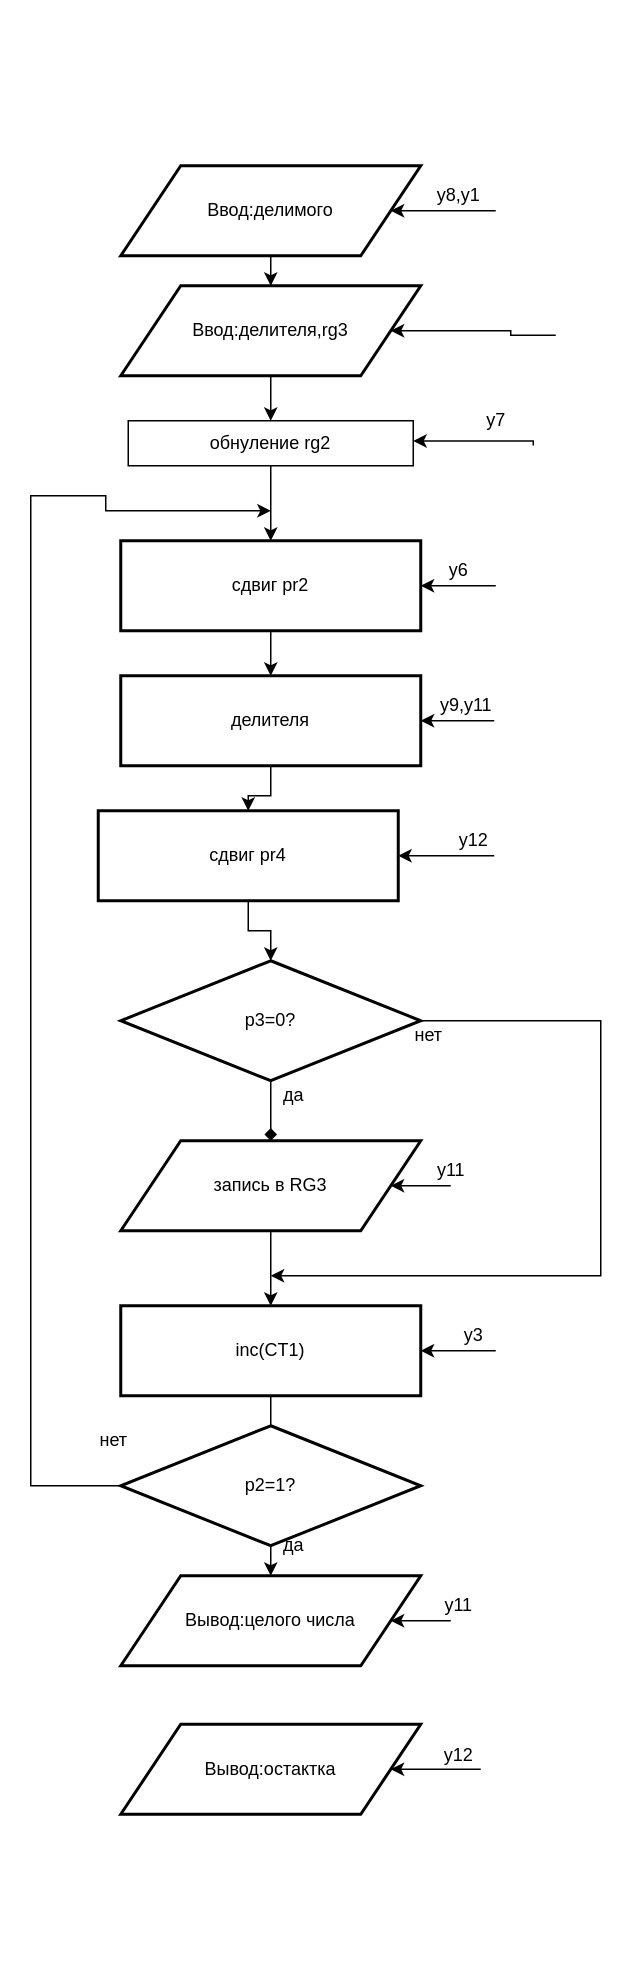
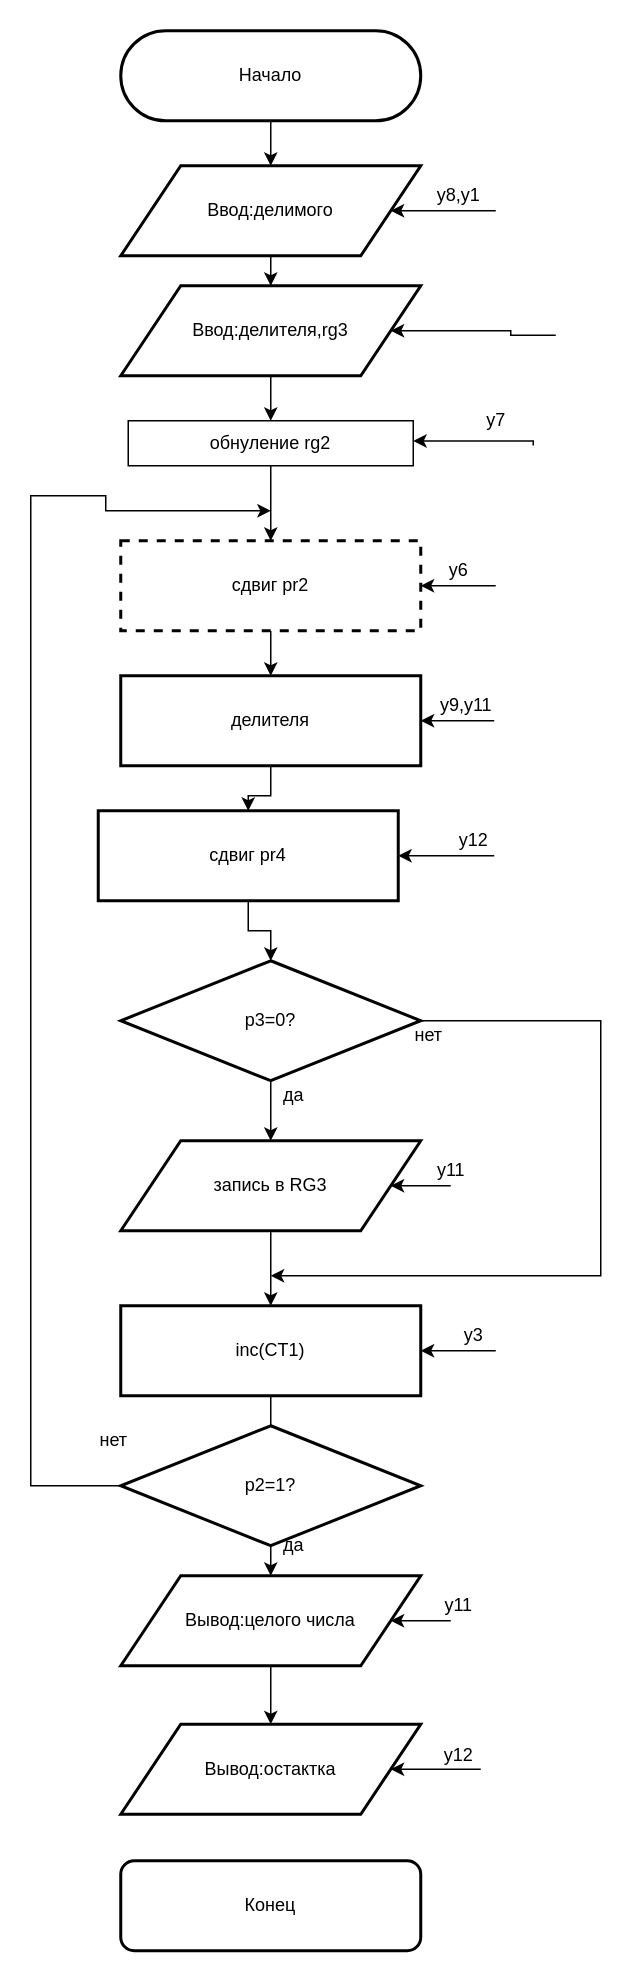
  <mxCell id="0" />
  <mxCell id="1" parent="0" />
+ <mxCell id="2" style="edgeStyle=orthogonalEdgeStyle;rounded=0;orthogonalLoop=1;jettySize=auto;html=1;exitX=0.5;exitY=1;exitDx=0;exitDy=0;" parent="1" source="3" target="15" edge="1"><mxGeometry relative="1" as="geometry" /></mxCell>
+ <mxCell id="3" value="Начало" style="rounded=1;whiteSpace=wrap;html=1;arcSize=50;strokeWidth=2;" parent="1" vertex="1"><mxGeometry x="80" y="20" width="200" height="60" as="geometry" /></mxCell>
  <mxCell id="4" value="" style="edgeStyle=orthogonalEdgeStyle;rounded=0;orthogonalLoop=1;jettySize=auto;html=1;" parent="1" source="6" target="9" edge="1"><mxGeometry relative="1" as="geometry" /></mxCell>
  <mxCell id="5" style="edgeStyle=orthogonalEdgeStyle;rounded=0;orthogonalLoop=1;jettySize=auto;html=1;exitX=1;exitY=0.5;exitDx=0;exitDy=0;startArrow=classic;startFill=1;endArrow=none;endFill=0;" parent="1" source="6" edge="1"><mxGeometry relative="1" as="geometry"><mxPoint x="330" y="390" as="targetPoint" /></mxGeometry></mxCell>
- <mxCell id="6" value="сдвиг pr2" style="rounded=0;whiteSpace=wrap;html=1;strokeWidth=2;" parent="1" vertex="1"><mxGeometry x="80" y="360" width="200" height="60" as="geometry" /></mxCell>
+ <mxCell id="6" value="сдвиг pr2" style="rounded=0;whiteSpace=wrap;html=1;strokeWidth=2;dashed=1;" parent="1" vertex="1"><mxGeometry x="80" y="360" width="200" height="60" as="geometry" /></mxCell>
  <mxCell id="7" value="" style="edgeStyle=orthogonalEdgeStyle;rounded=0;orthogonalLoop=1;jettySize=auto;html=1;" parent="1" source="9" target="12" edge="1"><mxGeometry relative="1" as="geometry" /></mxCell>
  <mxCell id="8" style="edgeStyle=orthogonalEdgeStyle;rounded=0;orthogonalLoop=1;jettySize=auto;html=1;exitX=1;exitY=0.5;exitDx=0;exitDy=0;startArrow=classic;startFill=1;endArrow=none;endFill=0;" parent="1" source="9" edge="1"><mxGeometry relative="1" as="geometry"><mxPoint x="329" y="480" as="targetPoint" /></mxGeometry></mxCell>
  <mxCell id="9" value="делителя" style="rounded=0;whiteSpace=wrap;html=1;strokeWidth=2;" parent="1" vertex="1"><mxGeometry x="80" y="450" width="200" height="60" as="geometry" /></mxCell>
  <mxCell id="10" style="edgeStyle=orthogonalEdgeStyle;rounded=0;orthogonalLoop=1;jettySize=auto;html=1;exitX=0.5;exitY=1;exitDx=0;exitDy=0;" parent="1" source="12" target="27" edge="1"><mxGeometry relative="1" as="geometry" /></mxCell>
  <mxCell id="11" style="edgeStyle=orthogonalEdgeStyle;rounded=0;orthogonalLoop=1;jettySize=auto;html=1;exitX=1;exitY=0.5;exitDx=0;exitDy=0;startArrow=classic;startFill=1;endArrow=none;endFill=0;" parent="1" source="12" edge="1"><mxGeometry relative="1" as="geometry"><mxPoint x="329" y="570" as="targetPoint" /></mxGeometry></mxCell>
  <mxCell id="12" value="сдвиг pr4" style="rounded=0;whiteSpace=wrap;html=1;strokeWidth=2;" parent="1" vertex="1"><mxGeometry x="65" y="540" width="200" height="60" as="geometry" /></mxCell>
  <mxCell id="13" value="" style="edgeStyle=orthogonalEdgeStyle;rounded=0;orthogonalLoop=1;jettySize=auto;html=1;" parent="1" source="15" target="18" edge="1"><mxGeometry relative="1" as="geometry" /></mxCell>
  <mxCell id="14" style="edgeStyle=orthogonalEdgeStyle;rounded=0;orthogonalLoop=1;jettySize=auto;html=1;exitX=1;exitY=0.5;exitDx=0;exitDy=0;endArrow=none;endFill=0;startArrow=classic;startFill=1;" parent="1" source="15" edge="1"><mxGeometry relative="1" as="geometry"><mxPoint x="330" y="140" as="targetPoint" /></mxGeometry></mxCell>
  <mxCell id="15" value="Ввод:делимого" style="shape=parallelogram;perimeter=parallelogramPerimeter;whiteSpace=wrap;html=1;strokeWidth=2;" parent="1" vertex="1"><mxGeometry x="80" y="110" width="200" height="60" as="geometry" /></mxCell>
  <mxCell id="16" style="edgeStyle=orthogonalEdgeStyle;rounded=0;orthogonalLoop=1;jettySize=auto;html=1;exitX=1;exitY=0.5;exitDx=0;exitDy=0;startArrow=classic;startFill=1;endArrow=none;endFill=0;" parent="1" source="18" edge="1"><mxGeometry relative="1" as="geometry"><mxPoint x="370" y="223" as="targetPoint" /><Array as="points"><mxPoint x="340" y="220" /><mxPoint x="340" y="223" /><mxPoint x="370" y="223" /></Array></mxGeometry></mxCell>
  <mxCell id="17" style="edgeStyle=orthogonalEdgeStyle;rounded=0;orthogonalLoop=1;jettySize=auto;html=1;exitX=0.5;exitY=1;exitDx=0;exitDy=0;" edge="1" parent="1" source="18" target="50"><mxGeometry relative="1" as="geometry" /></mxCell>
  <mxCell id="18" value="Ввод:делителя,rg3" style="shape=parallelogram;perimeter=parallelogramPerimeter;whiteSpace=wrap;html=1;strokeWidth=2;" parent="1" vertex="1"><mxGeometry x="80" y="190" width="200" height="60" as="geometry" /></mxCell>
  <mxCell id="19" style="edgeStyle=orthogonalEdgeStyle;rounded=0;orthogonalLoop=1;jettySize=auto;html=1;exitX=0.5;exitY=1;exitDx=0;exitDy=0;entryX=0.5;entryY=0;entryDx=0;entryDy=0;" parent="1" source="20" target="31" edge="1"><mxGeometry relative="1" as="geometry" /></mxCell>
  <mxCell id="20" value="запись в RG3" style="shape=parallelogram;perimeter=parallelogramPerimeter;whiteSpace=wrap;html=1;strokeWidth=2;" parent="1" vertex="1"><mxGeometry x="80" y="760" width="200" height="60" as="geometry" /></mxCell>
  <mxCell id="21" style="edgeStyle=orthogonalEdgeStyle;rounded=0;orthogonalLoop=1;jettySize=auto;html=1;exitX=0;exitY=0.5;exitDx=0;exitDy=0;" parent="1" source="23" edge="1"><mxGeometry relative="1" as="geometry"><mxPoint x="180" y="340" as="targetPoint" /><Array as="points"><mxPoint x="20" y="990" /><mxPoint x="20" y="330" /><mxPoint x="70" y="330" /><mxPoint x="70" y="340" /></Array></mxGeometry></mxCell>
  <mxCell id="22" style="edgeStyle=orthogonalEdgeStyle;rounded=0;orthogonalLoop=1;jettySize=auto;html=1;exitX=0.5;exitY=1;exitDx=0;exitDy=0;" parent="1" source="23" edge="1"><mxGeometry relative="1" as="geometry"><mxPoint x="180" y="1050" as="targetPoint" /></mxGeometry></mxCell>
  <mxCell id="23" value="p2=1?" style="rhombus;whiteSpace=wrap;html=1;strokeWidth=2;" parent="1" vertex="1"><mxGeometry x="80" y="950" width="200" height="80" as="geometry" /></mxCell>
  <mxCell id="24" value="нет" style="text;html=1;align=center;verticalAlign=middle;resizable=0;points=[];autosize=1;" parent="1" vertex="1"><mxGeometry x="60" y="950" width="30" height="20" as="geometry" /></mxCell>
- <mxCell id="25" style="edgeStyle=orthogonalEdgeStyle;rounded=0;orthogonalLoop=1;jettySize=auto;html=1;exitX=0.5;exitY=1;exitDx=0;exitDy=0;endArrow=diamond;" parent="1" source="27" target="20" edge="1"><mxGeometry relative="1" as="geometry" /></mxCell>
+ <mxCell id="25" style="edgeStyle=orthogonalEdgeStyle;rounded=0;orthogonalLoop=1;jettySize=auto;html=1;exitX=0.5;exitY=1;exitDx=0;exitDy=0;" parent="1" source="27" target="20" edge="1"><mxGeometry relative="1" as="geometry" /></mxCell>
  <mxCell id="26" style="edgeStyle=orthogonalEdgeStyle;rounded=0;orthogonalLoop=1;jettySize=auto;html=1;exitX=1;exitY=0.5;exitDx=0;exitDy=0;" parent="1" source="27" edge="1"><mxGeometry relative="1" as="geometry"><mxPoint x="180" y="850" as="targetPoint" /><Array as="points"><mxPoint x="400" y="680" /><mxPoint x="400" y="850" /></Array></mxGeometry></mxCell>
  <mxCell id="27" value="p3=0?" style="rhombus;whiteSpace=wrap;html=1;strokeWidth=2;" parent="1" vertex="1"><mxGeometry x="80" y="640" width="200" height="80" as="geometry" /></mxCell>
  <mxCell id="28" value="да" style="text;html=1;align=center;verticalAlign=middle;resizable=0;points=[];autosize=1;" parent="1" vertex="1"><mxGeometry x="180" y="720" width="30" height="20" as="geometry" /></mxCell>
  <mxCell id="29" style="edgeStyle=orthogonalEdgeStyle;rounded=0;orthogonalLoop=1;jettySize=auto;html=1;exitX=0.5;exitY=1;exitDx=0;exitDy=0;endArrow=none;" parent="1" source="31" target="23" edge="1"><mxGeometry relative="1" as="geometry" /></mxCell>
  <mxCell id="30" style="edgeStyle=orthogonalEdgeStyle;rounded=0;orthogonalLoop=1;jettySize=auto;html=1;exitX=1;exitY=0.5;exitDx=0;exitDy=0;startArrow=classic;startFill=1;endArrow=none;endFill=0;" parent="1" source="31" edge="1"><mxGeometry relative="1" as="geometry"><mxPoint x="330" y="900" as="targetPoint" /></mxGeometry></mxCell>
  <mxCell id="31" value="inc(CT1)" style="rounded=0;whiteSpace=wrap;html=1;strokeWidth=2;" parent="1" vertex="1"><mxGeometry x="80" y="870" width="200" height="60" as="geometry" /></mxCell>
+ <mxCell id="32" value="" style="edgeStyle=orthogonalEdgeStyle;rounded=0;orthogonalLoop=1;jettySize=auto;html=1;" parent="1" source="34" target="36" edge="1"><mxGeometry relative="1" as="geometry" /></mxCell>
  <mxCell id="33" style="edgeStyle=orthogonalEdgeStyle;rounded=0;orthogonalLoop=1;jettySize=auto;html=1;exitX=1;exitY=0.5;exitDx=0;exitDy=0;startArrow=classic;startFill=1;endArrow=none;endFill=0;" parent="1" source="34" edge="1"><mxGeometry relative="1" as="geometry"><mxPoint x="300" y="1080" as="targetPoint" /></mxGeometry></mxCell>
  <mxCell id="34" value="Вывод:целого числа" style="shape=parallelogram;perimeter=parallelogramPerimeter;whiteSpace=wrap;html=1;strokeWidth=2;" parent="1" vertex="1"><mxGeometry x="80" y="1050" width="200" height="60" as="geometry" /></mxCell>
  <mxCell id="35" style="edgeStyle=orthogonalEdgeStyle;rounded=0;orthogonalLoop=1;jettySize=auto;html=1;exitX=1;exitY=0.5;exitDx=0;exitDy=0;startArrow=classic;startFill=1;endArrow=none;endFill=0;" parent="1" source="36" edge="1"><mxGeometry relative="1" as="geometry"><mxPoint x="320" y="1179" as="targetPoint" /></mxGeometry></mxCell>
  <mxCell id="36" value="Вывод:остактка" style="shape=parallelogram;perimeter=parallelogramPerimeter;whiteSpace=wrap;html=1;strokeWidth=2;" parent="1" vertex="1"><mxGeometry x="80" y="1149" width="200" height="60" as="geometry" /></mxCell>
+ <mxCell id="37" value="Конец" style="rounded=1;whiteSpace=wrap;html=1;strokeWidth=2;" parent="1" vertex="1"><mxGeometry x="80" y="1240" width="200" height="60" as="geometry" /></mxCell>
  <mxCell id="38" value="y8,y1" style="text;html=1;align=center;verticalAlign=middle;resizable=0;points=[];autosize=1;" parent="1" vertex="1"><mxGeometry x="285" y="120" width="40" height="20" as="geometry" /></mxCell>
  <mxCell id="39" value="y6" style="text;html=1;align=center;verticalAlign=middle;resizable=0;points=[];autosize=1;" parent="1" vertex="1"><mxGeometry x="290" y="370" width="30" height="20" as="geometry" /></mxCell>
  <mxCell id="40" value="y9,y11" style="text;html=1;align=center;verticalAlign=middle;resizable=0;points=[];autosize=1;" parent="1" vertex="1"><mxGeometry x="285" y="460" width="50" height="20" as="geometry" /></mxCell>
  <mxCell id="41" value="y12" style="text;html=1;align=center;verticalAlign=middle;resizable=0;points=[];autosize=1;" parent="1" vertex="1"><mxGeometry x="300" y="550" width="30" height="20" as="geometry" /></mxCell>
  <mxCell id="42" value="нет" style="text;html=1;align=center;verticalAlign=middle;resizable=0;points=[];autosize=1;" parent="1" vertex="1"><mxGeometry x="270" y="680" width="30" height="20" as="geometry" /></mxCell>
  <mxCell id="43" value="да" style="text;html=1;align=center;verticalAlign=middle;resizable=0;points=[];autosize=1;" parent="1" vertex="1"><mxGeometry x="180" y="1020" width="30" height="20" as="geometry" /></mxCell>
  <mxCell id="44" value="y11" style="text;html=1;align=center;verticalAlign=middle;resizable=0;points=[];autosize=1;" parent="1" vertex="1"><mxGeometry x="285" y="770" width="30" height="20" as="geometry" /></mxCell>
  <mxCell id="45" style="edgeStyle=orthogonalEdgeStyle;rounded=0;orthogonalLoop=1;jettySize=auto;html=1;exitX=1;exitY=0.5;exitDx=0;exitDy=0;startArrow=classic;startFill=1;endArrow=none;endFill=0;" parent="1" source="20" edge="1"><mxGeometry relative="1" as="geometry"><mxPoint x="260" y="790" as="sourcePoint" /><mxPoint x="300" y="790" as="targetPoint" /></mxGeometry></mxCell>
  <mxCell id="46" value="y3" style="text;html=1;align=center;verticalAlign=middle;resizable=0;points=[];autosize=1;" parent="1" vertex="1"><mxGeometry x="300" y="880" width="30" height="20" as="geometry" /></mxCell>
  <mxCell id="47" value="y11" style="text;html=1;align=center;verticalAlign=middle;resizable=0;points=[];autosize=1;" parent="1" vertex="1"><mxGeometry x="290" y="1060" width="30" height="20" as="geometry" /></mxCell>
  <mxCell id="48" value="y12" style="text;html=1;align=center;verticalAlign=middle;resizable=0;points=[];autosize=1;" parent="1" vertex="1"><mxGeometry x="290" y="1160" width="30" height="20" as="geometry" /></mxCell>
  <mxCell id="49" style="edgeStyle=orthogonalEdgeStyle;rounded=0;orthogonalLoop=1;jettySize=auto;html=1;exitX=0.5;exitY=1;exitDx=0;exitDy=0;entryX=0.5;entryY=0;entryDx=0;entryDy=0;" edge="1" parent="1" source="50" target="6"><mxGeometry relative="1" as="geometry" /></mxCell>
  <mxCell id="50" value="обнуление rg2" style="rounded=0;whiteSpace=wrap;html=1;" vertex="1" parent="1"><mxGeometry x="85" y="280" width="190" height="30" as="geometry" /></mxCell>
  <mxCell id="51" value="y7" style="text;html=1;align=center;verticalAlign=middle;resizable=0;points=[];autosize=1;" vertex="1" parent="1"><mxGeometry x="315" y="270" width="30" height="20" as="geometry" /></mxCell>
  <mxCell id="52" style="edgeStyle=orthogonalEdgeStyle;rounded=0;orthogonalLoop=1;jettySize=auto;html=1;exitX=1;exitY=0.5;exitDx=0;exitDy=0;startArrow=classic;startFill=1;endArrow=none;endFill=0;" edge="1" parent="1"><mxGeometry relative="1" as="geometry"><mxPoint x="355" y="296.5" as="targetPoint" /><Array as="points"><mxPoint x="355" y="293.5" /></Array><mxPoint x="275" y="293.5" as="sourcePoint" /></mxGeometry></mxCell>
